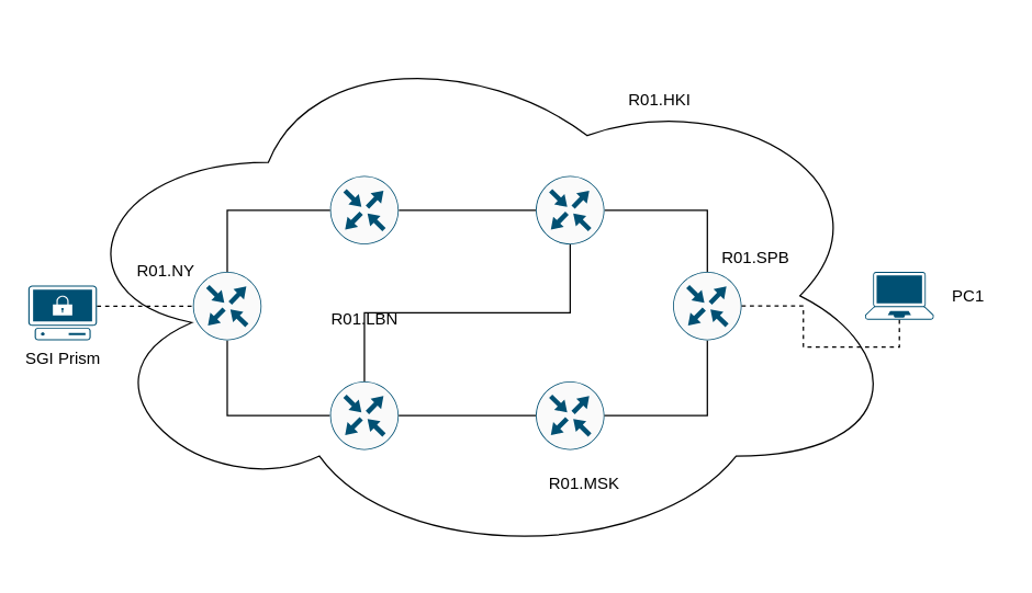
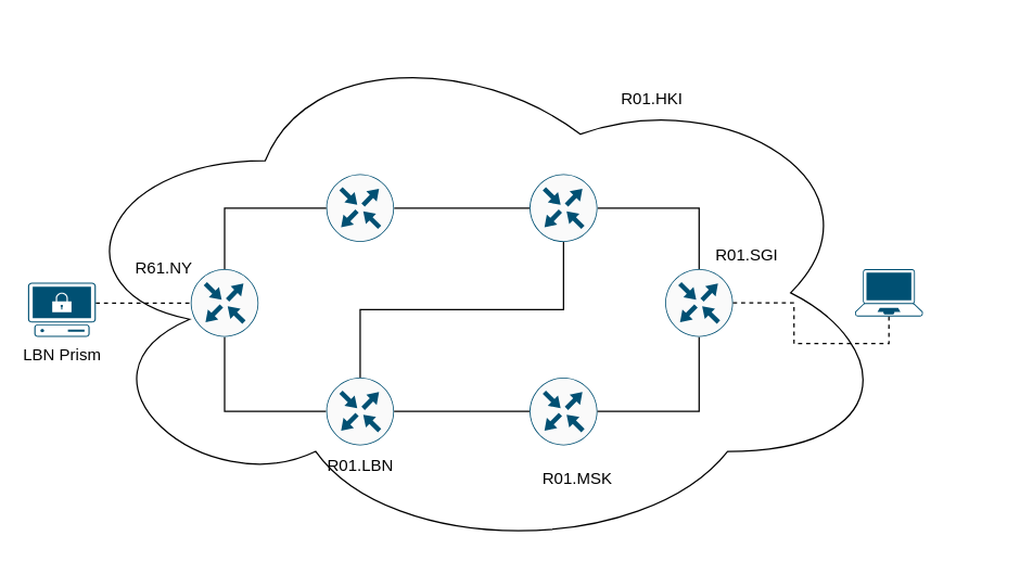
  <mxCell id="0" />
  <mxCell id="1" parent="0" />
  <mxCell id="2" value="" style="ellipse;shape=cloud;whiteSpace=wrap;html=1;" vertex="1" parent="1"><mxGeometry x="40" y="20.5" width="620" height="390" as="geometry" /></mxCell>
  <mxCell id="3" style="edgeStyle=orthogonalEdgeStyle;rounded=0;orthogonalLoop=1;jettySize=auto;html=1;exitX=1;exitY=0.5;exitDx=0;exitDy=0;exitPerimeter=0;entryX=0;entryY=0.5;entryDx=0;entryDy=0;entryPerimeter=0;endArrow=none;endFill=0;" edge="1" parent="1" source="4" target="6"><mxGeometry relative="1" as="geometry" /></mxCell>
  <mxCell id="4" value="" style="sketch=0;points=[[0.5,0,0],[1,0.5,0],[0.5,1,0],[0,0.5,0],[0.145,0.145,0],[0.856,0.145,0],[0.855,0.856,0],[0.145,0.855,0]];verticalLabelPosition=bottom;html=1;verticalAlign=top;aspect=fixed;align=center;pointerEvents=1;shape=mxgraph.cisco19.rect;prIcon=router;fillColor=#FAFAFA;strokeColor=#005073;" vertex="1" parent="1"><mxGeometry x="240" y="128" width="50" height="50" as="geometry" /></mxCell>
  <mxCell id="5" style="edgeStyle=orthogonalEdgeStyle;rounded=0;orthogonalLoop=1;jettySize=auto;html=1;exitX=1;exitY=0.5;exitDx=0;exitDy=0;exitPerimeter=0;entryX=0.5;entryY=0;entryDx=0;entryDy=0;entryPerimeter=0;endArrow=none;endFill=0;" edge="1" parent="1" source="6" target="15"><mxGeometry relative="1" as="geometry" /></mxCell>
  <mxCell id="6" value="" style="sketch=0;points=[[0.5,0,0],[1,0.5,0],[0.5,1,0],[0,0.5,0],[0.145,0.145,0],[0.856,0.145,0],[0.855,0.856,0],[0.145,0.855,0]];verticalLabelPosition=bottom;html=1;verticalAlign=top;aspect=fixed;align=center;pointerEvents=1;shape=mxgraph.cisco19.rect;prIcon=router;fillColor=#FAFAFA;strokeColor=#005073;" vertex="1" parent="1"><mxGeometry x="390" y="128" width="50" height="50" as="geometry" /></mxCell>
  <mxCell id="7" style="edgeStyle=orthogonalEdgeStyle;rounded=0;orthogonalLoop=1;jettySize=auto;html=1;exitX=0;exitY=0.5;exitDx=0;exitDy=0;exitPerimeter=0;entryX=0.5;entryY=1;entryDx=0;entryDy=0;entryPerimeter=0;endArrow=none;endFill=0;" edge="1" parent="1" source="9" target="13"><mxGeometry relative="1" as="geometry" /></mxCell>
  <mxCell id="8" style="edgeStyle=orthogonalEdgeStyle;rounded=0;orthogonalLoop=1;jettySize=auto;html=1;exitX=0.5;exitY=0;exitDx=0;exitDy=0;exitPerimeter=0;entryX=0.5;entryY=1;entryDx=0;entryDy=0;entryPerimeter=0;endArrow=none;endFill=0;" edge="1" parent="1" source="9" target="6"><mxGeometry relative="1" as="geometry" /></mxCell>
  <mxCell id="9" value="" style="sketch=0;points=[[0.5,0,0],[1,0.5,0],[0.5,1,0],[0,0.5,0],[0.145,0.145,0],[0.856,0.145,0],[0.855,0.856,0],[0.145,0.855,0]];verticalLabelPosition=bottom;html=1;verticalAlign=top;aspect=fixed;align=center;pointerEvents=1;shape=mxgraph.cisco19.rect;prIcon=router;fillColor=#FAFAFA;strokeColor=#005073;" vertex="1" parent="1"><mxGeometry x="240" y="278" width="50" height="50" as="geometry" /></mxCell>
  <mxCell id="10" style="edgeStyle=orthogonalEdgeStyle;rounded=0;orthogonalLoop=1;jettySize=auto;html=1;exitX=0;exitY=0.5;exitDx=0;exitDy=0;exitPerimeter=0;entryX=1;entryY=0.5;entryDx=0;entryDy=0;entryPerimeter=0;endArrow=none;endFill=0;" edge="1" parent="1" source="11" target="9"><mxGeometry relative="1" as="geometry" /></mxCell>
  <mxCell id="11" value="" style="sketch=0;points=[[0.5,0,0],[1,0.5,0],[0.5,1,0],[0,0.5,0],[0.145,0.145,0],[0.856,0.145,0],[0.855,0.856,0],[0.145,0.855,0]];verticalLabelPosition=bottom;html=1;verticalAlign=top;aspect=fixed;align=center;pointerEvents=1;shape=mxgraph.cisco19.rect;prIcon=router;fillColor=#FAFAFA;strokeColor=#005073;" vertex="1" parent="1"><mxGeometry x="390" y="278" width="50" height="50" as="geometry" /></mxCell>
  <mxCell id="12" style="edgeStyle=orthogonalEdgeStyle;rounded=0;orthogonalLoop=1;jettySize=auto;html=1;exitX=0.5;exitY=0;exitDx=0;exitDy=0;exitPerimeter=0;entryX=0;entryY=0.5;entryDx=0;entryDy=0;entryPerimeter=0;endArrow=none;endFill=0;" edge="1" parent="1" source="13" target="4"><mxGeometry relative="1" as="geometry" /></mxCell>
  <mxCell id="13" value="" style="sketch=0;points=[[0.5,0,0],[1,0.5,0],[0.5,1,0],[0,0.5,0],[0.145,0.145,0],[0.856,0.145,0],[0.855,0.856,0],[0.145,0.855,0]];verticalLabelPosition=bottom;html=1;verticalAlign=top;aspect=fixed;align=center;pointerEvents=1;shape=mxgraph.cisco19.rect;prIcon=router;fillColor=#FAFAFA;strokeColor=#005073;" vertex="1" parent="1"><mxGeometry x="140" y="198" width="50" height="50" as="geometry" /></mxCell>
  <mxCell id="14" style="edgeStyle=orthogonalEdgeStyle;rounded=0;orthogonalLoop=1;jettySize=auto;html=1;exitX=0.5;exitY=1;exitDx=0;exitDy=0;exitPerimeter=0;entryX=1;entryY=0.5;entryDx=0;entryDy=0;entryPerimeter=0;endArrow=none;endFill=0;" edge="1" parent="1" source="15" target="11"><mxGeometry relative="1" as="geometry" /></mxCell>
  <mxCell id="15" value="" style="sketch=0;points=[[0.5,0,0],[1,0.5,0],[0.5,1,0],[0,0.5,0],[0.145,0.145,0],[0.856,0.145,0],[0.855,0.856,0],[0.145,0.855,0]];verticalLabelPosition=bottom;html=1;verticalAlign=top;aspect=fixed;align=center;pointerEvents=1;shape=mxgraph.cisco19.rect;prIcon=router;fillColor=#FAFAFA;strokeColor=#005073;" vertex="1" parent="1"><mxGeometry x="490" y="198" width="50" height="50" as="geometry" /></mxCell>
  <mxCell id="16" style="edgeStyle=orthogonalEdgeStyle;rounded=0;orthogonalLoop=1;jettySize=auto;html=1;exitX=1;exitY=0.38;exitDx=0;exitDy=0;exitPerimeter=0;entryX=0;entryY=0.5;entryDx=0;entryDy=0;entryPerimeter=0;endArrow=none;endFill=0;dashed=1;" edge="1" parent="1" source="17" target="13"><mxGeometry relative="1" as="geometry" /></mxCell>
- <mxCell id="17" value="SGI Prism" style="points=[[0.02,0.015,0],[0.5,0,0],[0.98,0.015,0],[1,0.38,0],[0.895,0.98,0],[0.5,1,0],[0.105,0.98,0],[0,0.38,0]];verticalLabelPosition=bottom;sketch=0;html=1;verticalAlign=top;aspect=fixed;align=center;pointerEvents=1;shape=mxgraph.cisco19.secure_endpoint_pc;fillColor=#005073;strokeColor=none;" vertex="1" parent="1"><mxGeometry x="20" y="208" width="50" height="40" as="geometry" /></mxCell>
+ <mxCell id="17" value="LBN Prism" style="points=[[0.02,0.015,0],[0.5,0,0],[0.98,0.015,0],[1,0.38,0],[0.895,0.98,0],[0.5,1,0],[0.105,0.98,0],[0,0.38,0]];verticalLabelPosition=bottom;sketch=0;html=1;verticalAlign=top;aspect=fixed;align=center;pointerEvents=1;shape=mxgraph.cisco19.secure_endpoint_pc;fillColor=#005073;strokeColor=none;" vertex="1" parent="1"><mxGeometry x="20" y="208" width="50" height="40" as="geometry" /></mxCell>
  <mxCell id="18" style="edgeStyle=orthogonalEdgeStyle;rounded=0;orthogonalLoop=1;jettySize=auto;html=1;exitX=0.5;exitY=1;exitDx=0;exitDy=0;exitPerimeter=0;entryX=1;entryY=0.5;entryDx=0;entryDy=0;entryPerimeter=0;dashed=1;endArrow=none;endFill=0;" edge="1" parent="1" source="19" target="15"><mxGeometry relative="1" as="geometry" /></mxCell>
  <mxCell id="19" value="" style="points=[[0.13,0.02,0],[0.5,0,0],[0.87,0.02,0],[0.885,0.4,0],[0.985,0.985,0],[0.5,1,0],[0.015,0.985,0],[0.115,0.4,0]];verticalLabelPosition=bottom;sketch=0;html=1;verticalAlign=top;aspect=fixed;align=center;pointerEvents=1;shape=mxgraph.cisco19.laptop;fillColor=#005073;strokeColor=none;" vertex="1" parent="1"><mxGeometry x="630" y="198" width="50" height="35" as="geometry" /></mxCell>
- <mxCell id="20" value="PC1" style="text;html=1;align=center;verticalAlign=middle;resizable=0;points=[];autosize=1;strokeColor=none;fillColor=none;" vertex="1" parent="1"><mxGeometry x="680" y="200.5" width="50" height="30" as="geometry" /></mxCell>
- <mxCell id="21" value="R01.NY" style="text;html=1;align=center;verticalAlign=middle;resizable=0;points=[];autosize=1;strokeColor=none;fillColor=none;" vertex="1" parent="1"><mxGeometry x="85" y="183" width="70" height="30" as="geometry" /></mxCell>
- <mxCell id="22" value="R01.LBN" style="text;html=1;align=center;verticalAlign=middle;resizable=0;points=[];autosize=1;strokeColor=none;fillColor=none;" vertex="1" parent="1"><mxGeometry x="230" y="218" width="70" height="30" as="geometry" /></mxCell>
+ <mxCell id="21" value="R61.NY" style="text;html=1;align=center;verticalAlign=middle;resizable=0;points=[];autosize=1;strokeColor=none;fillColor=none;" vertex="1" parent="1"><mxGeometry x="85" y="183" width="70" height="30" as="geometry" /></mxCell>
+ <mxCell id="22" value="R01.LBN" style="text;html=1;align=center;verticalAlign=middle;resizable=0;points=[];autosize=1;strokeColor=none;fillColor=none;" vertex="1" parent="1"><mxGeometry x="230" y="328" width="70" height="30" as="geometry" /></mxCell>
  <mxCell id="23" value="R01.HKI" style="text;html=1;align=center;verticalAlign=middle;resizable=0;points=[];autosize=1;strokeColor=none;fillColor=none;" vertex="1" parent="1"><mxGeometry x="445" y="58" width="70" height="30" as="geometry" /></mxCell>
- <mxCell id="24" value="R01.SPB" style="text;html=1;align=center;verticalAlign=middle;resizable=0;points=[];autosize=1;strokeColor=none;fillColor=none;" vertex="1" parent="1"><mxGeometry x="515" y="173" width="70" height="30" as="geometry" /></mxCell>
+ <mxCell id="24" value="R01.SGI" style="text;html=1;align=center;verticalAlign=middle;resizable=0;points=[];autosize=1;strokeColor=none;fillColor=none;" vertex="1" parent="1"><mxGeometry x="515" y="173" width="70" height="30" as="geometry" /></mxCell>
  <mxCell id="25" value="R01.MSK" style="text;html=1;align=center;verticalAlign=middle;resizable=0;points=[];autosize=1;strokeColor=none;fillColor=none;" vertex="1" parent="1"><mxGeometry x="390" y="338" width="70" height="30" as="geometry" /></mxCell>
